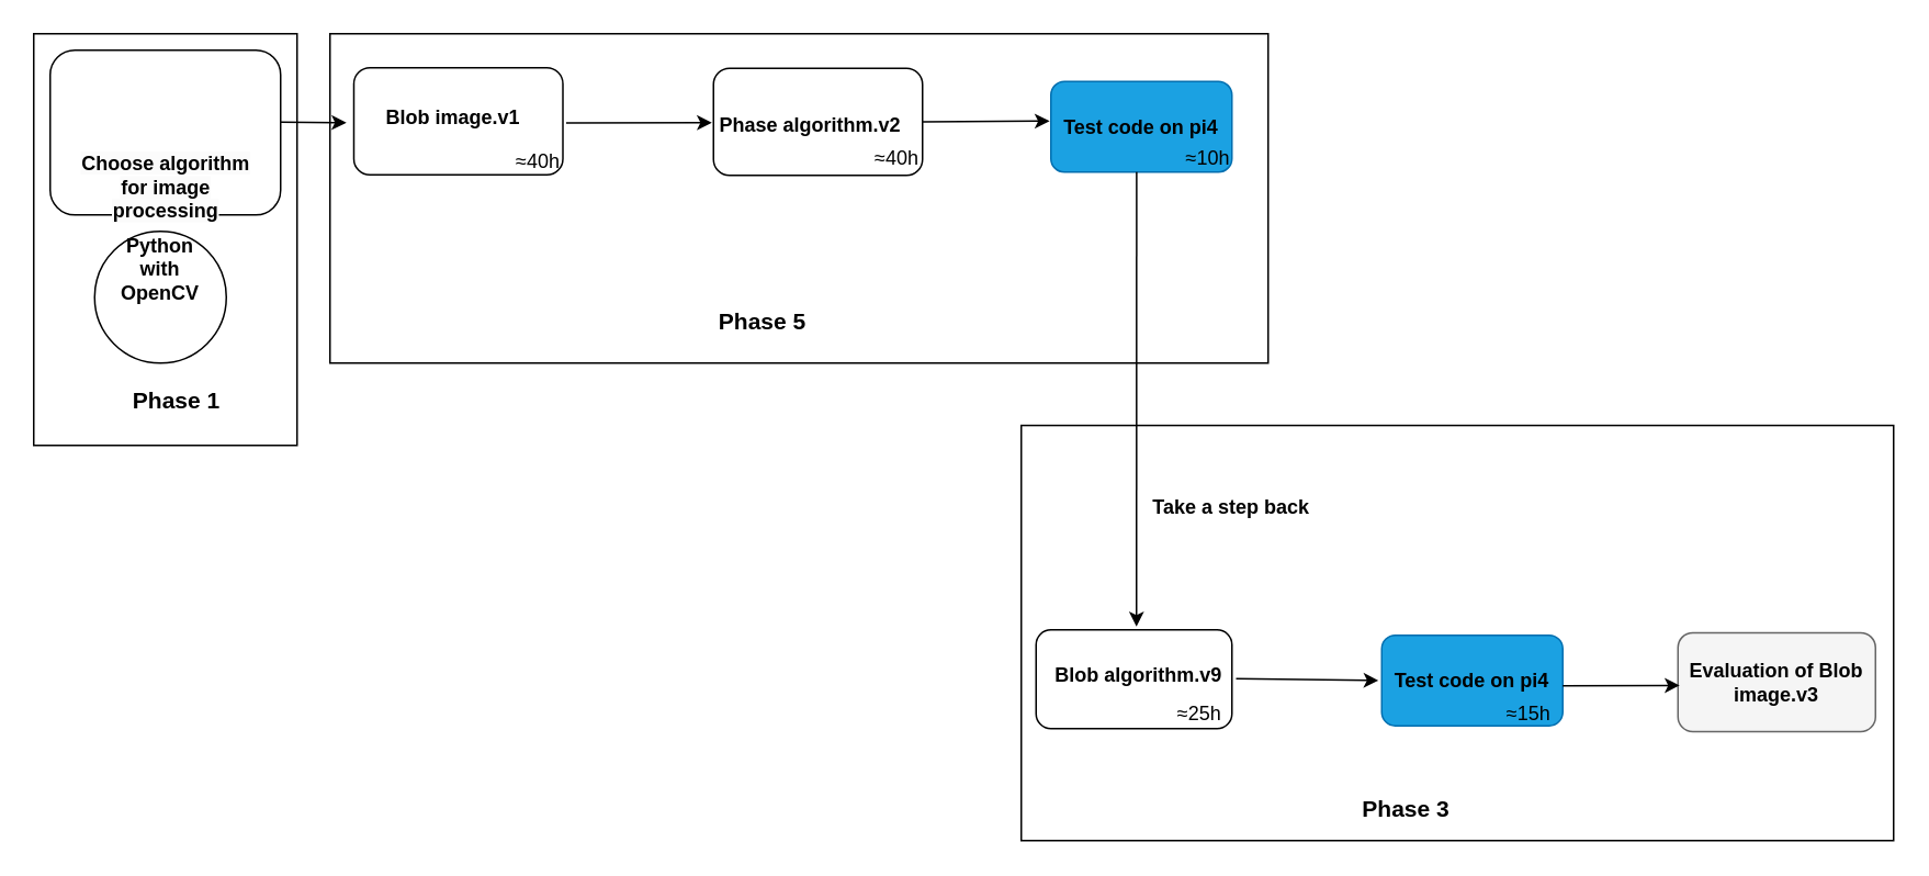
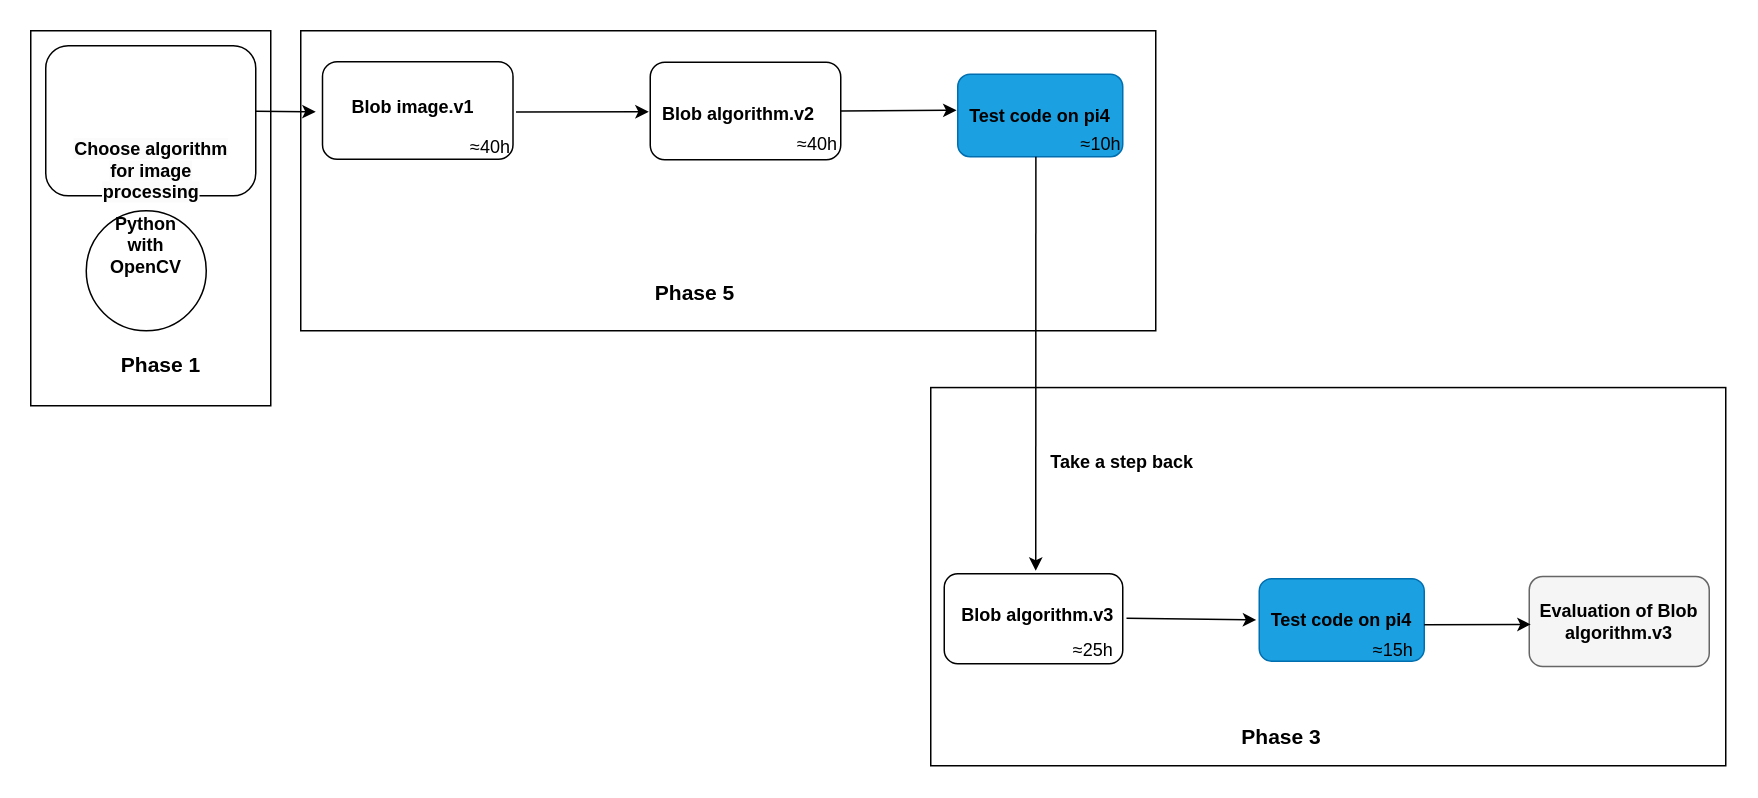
  <mxCell id="0" />
  <mxCell id="1" parent="0" />
  <mxCell id="2" value="" style="rounded=0;whiteSpace=wrap;html=1;" parent="1" vertex="1"><mxGeometry x="20" y="20" width="160" height="250" as="geometry" /></mxCell>
  <mxCell id="3" value="" style="rounded=0;whiteSpace=wrap;html=1;" parent="1" vertex="1"><mxGeometry x="200" y="20" width="570" height="200" as="geometry" /></mxCell>
  <mxCell id="4" value="" style="rounded=0;whiteSpace=wrap;html=1;" parent="1" vertex="1"><mxGeometry x="620" y="257.88" width="530" height="252.12" as="geometry" /></mxCell>
  <mxCell id="5" value="" style="rounded=1;whiteSpace=wrap;html=1;" parent="1" vertex="1"><mxGeometry x="433" y="41" width="127" height="65" as="geometry" /></mxCell>
- <mxCell id="6" value="&lt;b&gt;Phase algorithm.v2&lt;/b&gt;" style="text;html=1;strokeColor=none;fillColor=none;align=center;verticalAlign=middle;whiteSpace=wrap;rounded=0;" parent="1" vertex="1"><mxGeometry x="432" y="46" width="120" height="60" as="geometry" /></mxCell>
+ <mxCell id="6" value="&lt;b&gt;Blob algorithm.v2&lt;/b&gt;" style="text;html=1;strokeColor=none;fillColor=none;align=center;verticalAlign=middle;whiteSpace=wrap;rounded=0;" parent="1" vertex="1"><mxGeometry x="432" y="46" width="120" height="60" as="geometry" /></mxCell>
  <mxCell id="7" value="&amp;nbsp;≈40h" style="text;html=1;strokeColor=none;fillColor=none;align=center;verticalAlign=middle;whiteSpace=wrap;rounded=0;rotation=0;" parent="1" vertex="1"><mxGeometry x="533" y="86" width="20" height="20" as="geometry" /></mxCell>
  <mxCell id="8" value="" style="rounded=1;whiteSpace=wrap;html=1;fillColor=#1ba1e2;fontColor=#ffffff;strokeColor=#006EAF;" parent="1" vertex="1"><mxGeometry x="638" y="49" width="110" height="55" as="geometry" /></mxCell>
  <mxCell id="9" value="&lt;b&gt;Test code on pi4&lt;/b&gt;" style="text;html=1;strokeColor=none;fillColor=none;align=center;verticalAlign=middle;whiteSpace=wrap;rounded=0;" parent="1" vertex="1"><mxGeometry x="638" y="61.5" width="110" height="30" as="geometry" /></mxCell>
  <mxCell id="10" value="&amp;nbsp;≈10h" style="text;html=1;strokeColor=none;fillColor=none;align=center;verticalAlign=middle;whiteSpace=wrap;rounded=0;rotation=0;" parent="1" vertex="1"><mxGeometry x="716" y="88.34" width="32" height="15" as="geometry" /></mxCell>
  <mxCell id="11" value="&lt;b&gt;Take a step back&lt;/b&gt;&amp;nbsp;" style="text;html=1;strokeColor=none;fillColor=none;align=center;verticalAlign=middle;whiteSpace=wrap;rounded=0;rotation=0;" parent="1" vertex="1"><mxGeometry x="694" y="296" width="111" height="24" as="geometry" /></mxCell>
  <mxCell id="12" value="" style="rounded=1;whiteSpace=wrap;html=1;" parent="1" vertex="1"><mxGeometry x="629" y="382" width="119" height="60" as="geometry" /></mxCell>
- <mxCell id="13" value="&lt;b&gt;Blob algorithm.v9&lt;/b&gt;" style="text;html=1;strokeColor=none;fillColor=none;align=center;verticalAlign=middle;whiteSpace=wrap;rounded=0;" parent="1" vertex="1"><mxGeometry x="634" y="394.78" width="115" height="30" as="geometry" /></mxCell>
+ <mxCell id="13" value="&lt;b&gt;Blob algorithm.v3&lt;/b&gt;" style="text;html=1;strokeColor=none;fillColor=none;align=center;verticalAlign=middle;whiteSpace=wrap;rounded=0;" parent="1" vertex="1"><mxGeometry x="634" y="394.78" width="115" height="30" as="geometry" /></mxCell>
  <mxCell id="14" value="≈25h" style="text;html=1;strokeColor=none;fillColor=none;align=center;verticalAlign=middle;whiteSpace=wrap;rounded=0;rotation=0;" parent="1" vertex="1"><mxGeometry x="706.5" y="424.78" width="42.5" height="17.22" as="geometry" /></mxCell>
  <mxCell id="15" value="" style="rounded=1;whiteSpace=wrap;html=1;" parent="1" vertex="1"><mxGeometry x="30" y="30" width="140" height="100" as="geometry" /></mxCell>
  <mxCell id="16" value="&lt;br&gt;&lt;b&gt;&lt;span style=&quot;color: rgb(0, 0, 0); font-family: Helvetica; font-size: 12px; font-style: normal; font-variant-ligatures: normal; font-variant-caps: normal; letter-spacing: normal; orphans: 2; text-align: center; text-indent: 0px; text-transform: none; widows: 2; word-spacing: 0px; -webkit-text-stroke-width: 0px; background-color: rgb(251, 251, 251); text-decoration-thickness: initial; text-decoration-style: initial; text-decoration-color: initial; float: none; display: inline !important;&quot;&gt;Choose algorithm for image processing&lt;/span&gt;&lt;br&gt;&lt;/b&gt;" style="text;html=1;strokeColor=none;fillColor=none;align=center;verticalAlign=middle;whiteSpace=wrap;rounded=0;" parent="1" vertex="1"><mxGeometry x="42.5" y="91" width="115" height="30" as="geometry" /></mxCell>
  <mxCell id="17" style="edgeStyle=orthogonalEdgeStyle;rounded=0;orthogonalLoop=1;jettySize=auto;html=1;exitX=0.5;exitY=0;exitDx=0;exitDy=0;" parent="1" source="18" edge="1"><mxGeometry relative="1" as="geometry"><mxPoint x="893.739" y="384.997" as="targetPoint" /></mxGeometry></mxCell>
  <mxCell id="18" value="" style="rounded=1;whiteSpace=wrap;html=1;fillColor=#1ba1e2;fontColor=#ffffff;strokeColor=#006EAF;" parent="1" vertex="1"><mxGeometry x="839" y="385.28" width="110" height="55" as="geometry" /></mxCell>
  <mxCell id="19" value="&lt;b&gt;Test code on pi4&lt;/b&gt;" style="text;html=1;strokeColor=none;fillColor=none;align=center;verticalAlign=middle;whiteSpace=wrap;rounded=0;" parent="1" vertex="1"><mxGeometry x="839" y="397.78" width="110" height="30" as="geometry" /></mxCell>
  <mxCell id="20" value="&amp;nbsp;≈40h" style="text;html=1;strokeColor=none;fillColor=none;align=center;verticalAlign=middle;whiteSpace=wrap;rounded=0;rotation=0;" parent="1" vertex="1"><mxGeometry x="301" y="86" width="27.8" height="19.69" as="geometry" /></mxCell>
  <mxCell id="21" value="" style="endArrow=classic;html=1;rounded=0;exitX=1;exitY=0.5;exitDx=0;exitDy=0;" parent="1" edge="1"><mxGeometry width="50" height="50" relative="1" as="geometry"><mxPoint x="343.5" y="74.19" as="sourcePoint" /><mxPoint x="432" y="74" as="targetPoint" /></mxGeometry></mxCell>
  <mxCell id="22" value="" style="endArrow=classic;html=1;rounded=0;entryX=-0.007;entryY=0.384;entryDx=0;entryDy=0;entryPerimeter=0;exitX=1;exitY=0.5;exitDx=0;exitDy=0;" parent="1" source="5" target="9" edge="1"><mxGeometry width="50" height="50" relative="1" as="geometry"><mxPoint x="570" y="73" as="sourcePoint" /><mxPoint x="638" y="74" as="targetPoint" /></mxGeometry></mxCell>
  <mxCell id="23" value="" style="endArrow=classic;html=1;rounded=0;" parent="1" edge="1"><mxGeometry width="50" height="50" relative="1" as="geometry"><mxPoint x="690.08" y="104" as="sourcePoint" /><mxPoint x="690" y="380" as="targetPoint" /><Array as="points" /></mxGeometry></mxCell>
  <mxCell id="24" value="" style="endArrow=classic;html=1;rounded=0;entryX=0;entryY=0.5;entryDx=0;entryDy=0;" parent="1" edge="1"><mxGeometry width="50" height="50" relative="1" as="geometry"><mxPoint x="750.5" y="411.6" as="sourcePoint" /><mxPoint x="837" y="412.78" as="targetPoint" /></mxGeometry></mxCell>
  <mxCell id="25" value="" style="rounded=1;whiteSpace=wrap;html=1;" parent="1" vertex="1"><mxGeometry x="214.5" y="40.69" width="127" height="65" as="geometry" /></mxCell>
  <mxCell id="26" value="&lt;b&gt;Blob image.v1&lt;/b&gt;" style="text;html=1;strokeColor=none;fillColor=none;align=center;verticalAlign=middle;whiteSpace=wrap;rounded=0;" parent="1" vertex="1"><mxGeometry x="221" y="56" width="108" height="30" as="geometry" /></mxCell>
  <mxCell id="27" value="&amp;nbsp;≈40h" style="text;html=1;strokeColor=none;fillColor=none;align=center;verticalAlign=middle;whiteSpace=wrap;rounded=0;rotation=0;" parent="1" vertex="1"><mxGeometry x="315" y="88.34" width="20" height="20" as="geometry" /></mxCell>
  <mxCell id="28" value="&lt;b&gt;&lt;font style=&quot;font-size: 14px;&quot;&gt;Phase 1&lt;/font&gt;&lt;/b&gt;" style="text;html=1;strokeColor=none;fillColor=none;align=center;verticalAlign=middle;whiteSpace=wrap;rounded=0;" parent="1" vertex="1"><mxGeometry x="77" y="227.88" width="60" height="30" as="geometry" /></mxCell>
  <mxCell id="29" value="&lt;b&gt;&lt;font style=&quot;font-size: 14px;&quot;&gt;Phase 5&lt;/font&gt;&lt;/b&gt;" style="text;html=1;strokeColor=none;fillColor=none;align=center;verticalAlign=middle;whiteSpace=wrap;rounded=0;" parent="1" vertex="1"><mxGeometry x="433" y="180" width="60" height="30" as="geometry" /></mxCell>
  <mxCell id="30" value="&lt;b&gt;&lt;font style=&quot;font-size: 14px;&quot;&gt;Phase 3&lt;/font&gt;&lt;/b&gt;" style="text;html=1;strokeColor=none;fillColor=none;align=center;verticalAlign=middle;whiteSpace=wrap;rounded=0;" parent="1" vertex="1"><mxGeometry x="824" y="476" width="60" height="30" as="geometry" /></mxCell>
  <mxCell id="31" value="≈15h" style="text;html=1;strokeColor=none;fillColor=none;align=center;verticalAlign=middle;whiteSpace=wrap;rounded=0;rotation=0;" vertex="1" parent="1"><mxGeometry x="906.5" y="424.78" width="42.5" height="17.22" as="geometry" /></mxCell>
  <mxCell id="32" value="" style="rounded=1;whiteSpace=wrap;html=1;fillColor=#f5f5f5;strokeColor=#666666;fontColor=#333333;" vertex="1" parent="1"><mxGeometry x="1019" y="383.78" width="120" height="60" as="geometry" /></mxCell>
- <mxCell id="33" value="&lt;b&gt;Evaluation of Blob image.v3&lt;/b&gt;" style="text;html=1;strokeColor=none;fillColor=none;align=center;verticalAlign=middle;whiteSpace=wrap;rounded=0;" vertex="1" parent="1"><mxGeometry x="1024" y="398.78" width="110" height="30" as="geometry" /></mxCell>
+ <mxCell id="33" value="&lt;b&gt;Evaluation of Blob algorithm.v3&lt;/b&gt;" style="text;html=1;strokeColor=none;fillColor=none;align=center;verticalAlign=middle;whiteSpace=wrap;rounded=0;" vertex="1" parent="1"><mxGeometry x="1024" y="398.78" width="110" height="30" as="geometry" /></mxCell>
  <mxCell id="34" value="" style="endArrow=classic;html=1;rounded=0;entryX=0;entryY=0.5;entryDx=0;entryDy=0;" edge="1" parent="1"><mxGeometry width="50" height="50" relative="1" as="geometry"><mxPoint x="949" y="416" as="sourcePoint" /><mxPoint x="1020" y="415.78" as="targetPoint" /></mxGeometry></mxCell>
  <mxCell id="35" value="" style="endArrow=classic;html=1;rounded=0;exitX=1;exitY=0.5;exitDx=0;exitDy=0;" edge="1" parent="1"><mxGeometry width="50" height="50" relative="1" as="geometry"><mxPoint x="170" y="73.69" as="sourcePoint" /><mxPoint x="210" y="74" as="targetPoint" /></mxGeometry></mxCell>
  <mxCell id="36" style="edgeStyle=orthogonalEdgeStyle;rounded=0;orthogonalLoop=1;jettySize=auto;html=1;exitX=0.5;exitY=1;exitDx=0;exitDy=0;" edge="1" parent="1" source="2" target="2"><mxGeometry relative="1" as="geometry" /></mxCell>
  <mxCell id="37" value="" style="ellipse;whiteSpace=wrap;html=1;aspect=fixed;" vertex="1" parent="1"><mxGeometry x="57" y="140" width="80" height="80" as="geometry" /></mxCell>
  <mxCell id="38" value="&lt;b&gt;Python with OpenCV&lt;/b&gt;" style="text;html=1;strokeColor=none;fillColor=none;align=center;verticalAlign=middle;whiteSpace=wrap;rounded=0;" parent="1" vertex="1"><mxGeometry x="67" y="148" width="60" height="30" as="geometry" /></mxCell>
